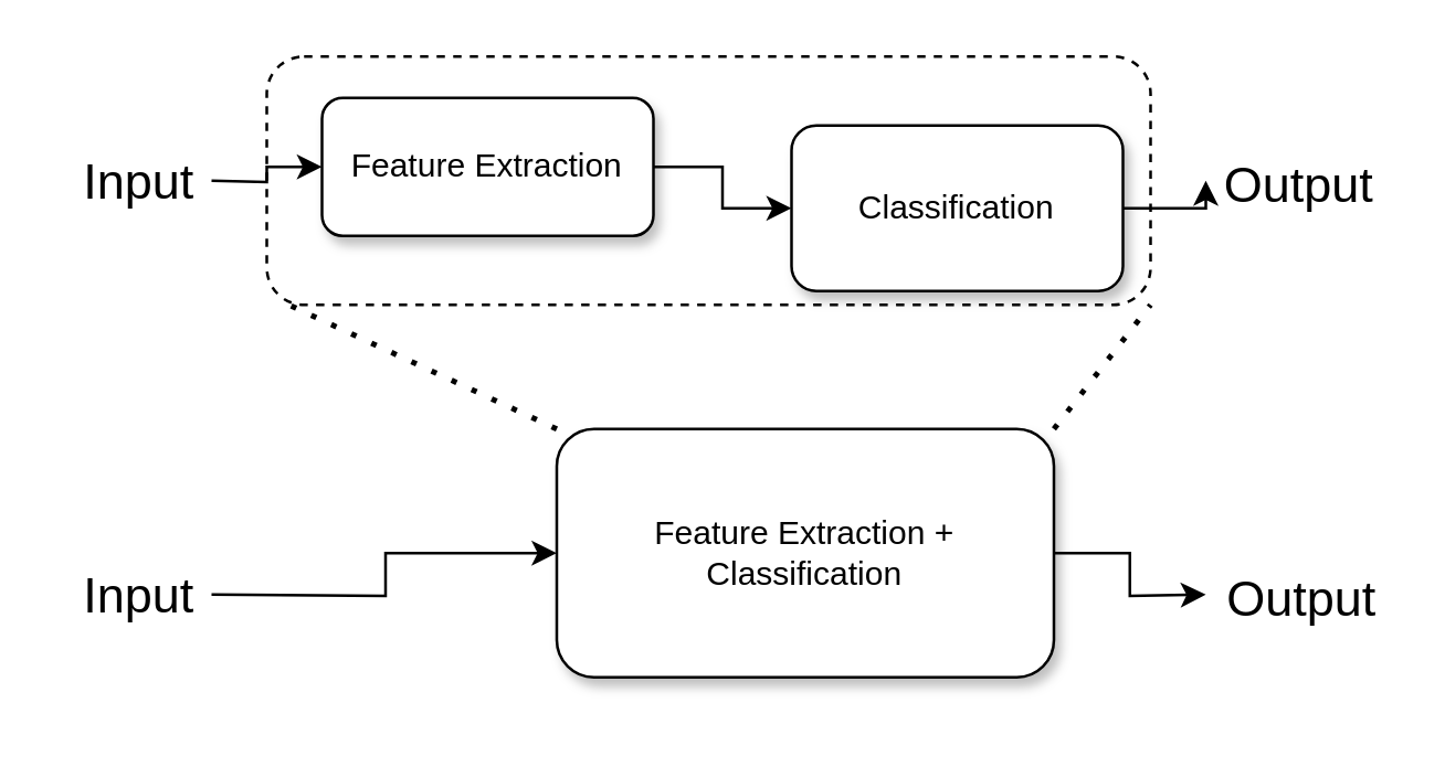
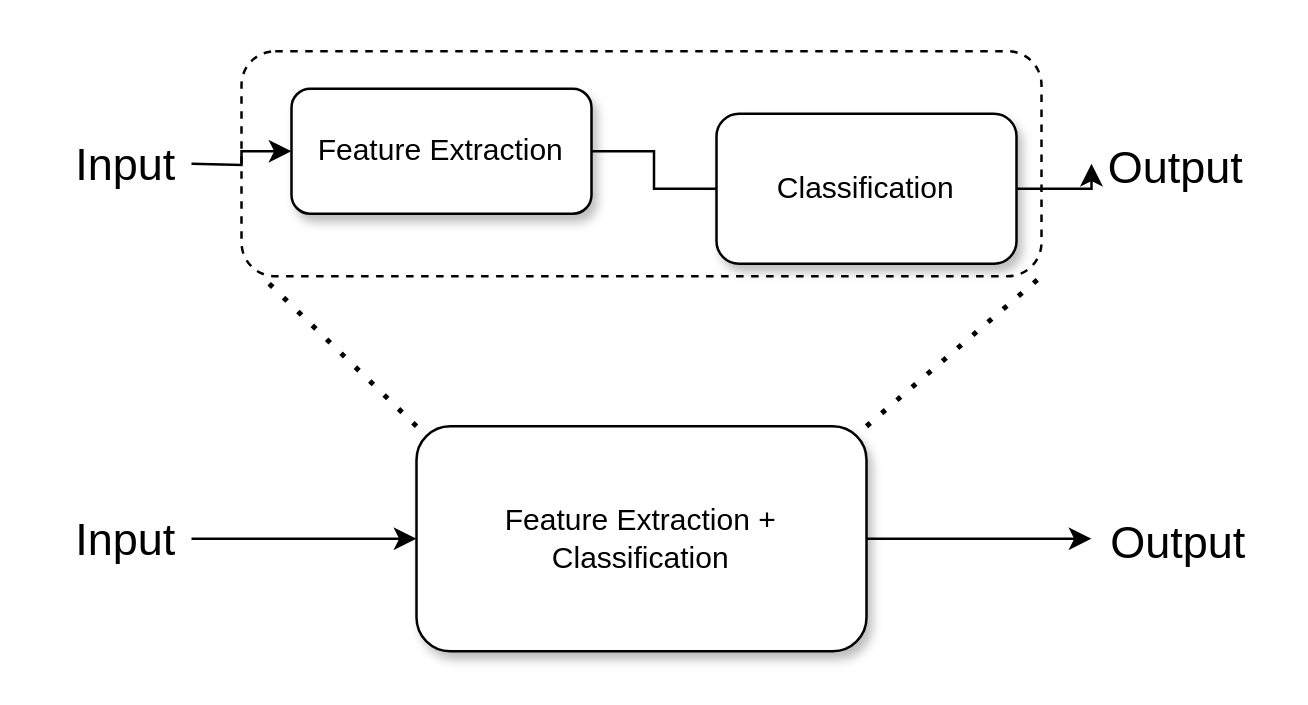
  <mxCell id="0" />
  <mxCell id="1" parent="0" />
  <mxCell id="2" value="" style="rounded=1;whiteSpace=wrap;html=1;shadow=0;fillColor=none;dashed=1;" vertex="1" parent="1"><mxGeometry x="96" y="20" width="320" height="90" as="geometry" /></mxCell>
- <mxCell id="3" style="edgeStyle=orthogonalEdgeStyle;rounded=0;orthogonalLoop=1;jettySize=auto;html=1;exitX=1;exitY=0.5;exitDx=0;exitDy=0;entryX=0;entryY=0.5;entryDx=0;entryDy=0;" edge="1" parent="1" source="5" target="7"><mxGeometry relative="1" as="geometry" /></mxCell>
+ <mxCell id="3" style="edgeStyle=orthogonalEdgeStyle;rounded=0;orthogonalLoop=1;jettySize=auto;html=1;exitX=1;exitY=0.5;exitDx=0;exitDy=0;entryX=0;entryY=0.5;entryDx=0;entryDy=0;endArrow=none;" edge="1" parent="1" source="5" target="7"><mxGeometry relative="1" as="geometry" /></mxCell>
  <mxCell id="4" style="edgeStyle=orthogonalEdgeStyle;rounded=0;orthogonalLoop=1;jettySize=auto;html=1;exitX=0;exitY=0.5;exitDx=0;exitDy=0;startArrow=classic;startFill=1;endArrow=none;endFill=0;" edge="1" parent="1" source="5"><mxGeometry relative="1" as="geometry"><mxPoint x="76" y="65" as="targetPoint" /></mxGeometry></mxCell>
  <mxCell id="5" value="Feature Extraction" style="rounded=1;whiteSpace=wrap;html=1;shadow=1;" vertex="1" parent="1"><mxGeometry x="116" y="35" width="120" height="50" as="geometry" /></mxCell>
  <mxCell id="6" style="edgeStyle=orthogonalEdgeStyle;rounded=0;orthogonalLoop=1;jettySize=auto;html=1;exitX=1;exitY=0.5;exitDx=0;exitDy=0;" edge="1" parent="1" source="7"><mxGeometry relative="1" as="geometry"><mxPoint x="436" y="65" as="targetPoint" /></mxGeometry></mxCell>
  <mxCell id="7" value="Classification" style="rounded=1;whiteSpace=wrap;html=1;shadow=1;" vertex="1" parent="1"><mxGeometry x="286" y="45" width="120" height="60" as="geometry" /></mxCell>
  <mxCell id="8" value="&lt;font style=&quot;font-size: 18px;&quot;&gt;Input&lt;/font&gt;" style="text;html=1;strokeColor=none;fillColor=none;align=center;verticalAlign=middle;whiteSpace=wrap;rounded=0;shadow=0;dashed=1;" vertex="1" parent="1"><mxGeometry x="20" y="51" width="60" height="30" as="geometry" /></mxCell>
  <mxCell id="9" value="&lt;font style=&quot;font-size: 18px;&quot;&gt;Output&lt;/font&gt;" style="text;html=1;strokeColor=none;fillColor=none;align=center;verticalAlign=middle;whiteSpace=wrap;rounded=0;shadow=0;dashed=1;" vertex="1" parent="1"><mxGeometry x="440" y="52" width="60" height="30" as="geometry" /></mxCell>
- <mxCell id="10" value="&lt;div&gt;Feature Extraction + &lt;br&gt;&lt;/div&gt;&lt;div&gt;Classification&lt;br&gt;&lt;/div&gt;" style="rounded=1;whiteSpace=wrap;html=1;shadow=1;fillColor=default;" vertex="1" parent="1"><mxGeometry x="201" y="155" width="180" height="90" as="geometry" /></mxCell>
+ <mxCell id="10" value="&lt;div&gt;Feature Extraction + &lt;br&gt;&lt;/div&gt;&lt;div&gt;Classification&lt;br&gt;&lt;/div&gt;" style="rounded=1;whiteSpace=wrap;html=1;shadow=1;fillColor=default;" vertex="1" parent="1"><mxGeometry x="166" y="170" width="180" height="90" as="geometry" /></mxCell>
  <mxCell id="11" style="edgeStyle=orthogonalEdgeStyle;rounded=0;orthogonalLoop=1;jettySize=auto;html=1;exitX=0;exitY=0.5;exitDx=0;exitDy=0;startArrow=classic;startFill=1;endArrow=none;endFill=0;" edge="1" parent="1" source="10"><mxGeometry relative="1" as="geometry"><mxPoint x="76" y="215" as="targetPoint" /><mxPoint x="116" y="215" as="sourcePoint" /></mxGeometry></mxCell>
  <mxCell id="12" style="edgeStyle=orthogonalEdgeStyle;rounded=0;orthogonalLoop=1;jettySize=auto;html=1;exitX=1;exitY=0.5;exitDx=0;exitDy=0;" edge="1" parent="1" source="10"><mxGeometry relative="1" as="geometry"><mxPoint x="436" y="215" as="targetPoint" /><mxPoint x="396" y="215" as="sourcePoint" /></mxGeometry></mxCell>
  <mxCell id="13" value="&lt;font style=&quot;font-size: 18px;&quot;&gt;Input&lt;/font&gt;" style="text;html=1;strokeColor=none;fillColor=none;align=center;verticalAlign=middle;whiteSpace=wrap;rounded=0;shadow=0;dashed=1;" vertex="1" parent="1"><mxGeometry x="20" y="201" width="60" height="30" as="geometry" /></mxCell>
  <mxCell id="14" value="&lt;font style=&quot;font-size: 18px;&quot;&gt;Output&lt;/font&gt;" style="text;html=1;strokeColor=none;fillColor=none;align=center;verticalAlign=middle;whiteSpace=wrap;rounded=0;shadow=0;dashed=1;" vertex="1" parent="1"><mxGeometry x="441" y="202" width="60" height="30" as="geometry" /></mxCell>
  <mxCell id="15" value="" style="endArrow=none;dashed=1;html=1;dashPattern=1 3;strokeWidth=2;rounded=0;fontSize=18;entryX=1;entryY=1;entryDx=0;entryDy=0;exitX=1;exitY=0;exitDx=0;exitDy=0;" edge="1" parent="1" source="10" target="2"><mxGeometry width="50" height="50" relative="1" as="geometry"><mxPoint x="346" y="255" as="sourcePoint" /><mxPoint x="396" y="205" as="targetPoint" /></mxGeometry></mxCell>
  <mxCell id="16" value="" style="endArrow=none;dashed=1;html=1;dashPattern=1 3;strokeWidth=2;rounded=0;fontSize=18;entryX=0.025;entryY=1;entryDx=0;entryDy=0;entryPerimeter=0;exitX=0;exitY=0;exitDx=0;exitDy=0;" edge="1" parent="1" source="10" target="2"><mxGeometry width="50" height="50" relative="1" as="geometry"><mxPoint x="346" y="255" as="sourcePoint" /><mxPoint x="396" y="205" as="targetPoint" /></mxGeometry></mxCell>
